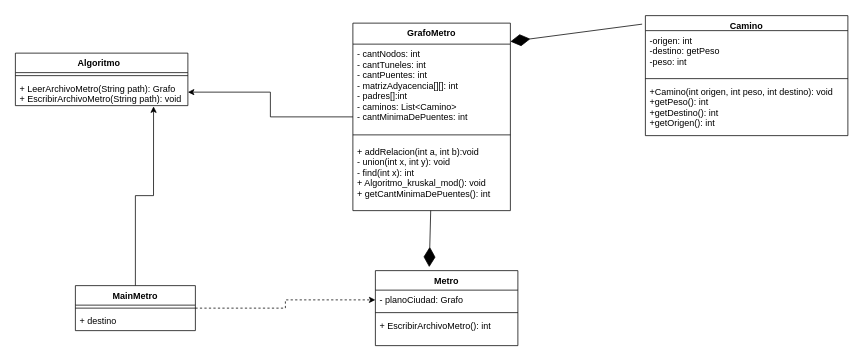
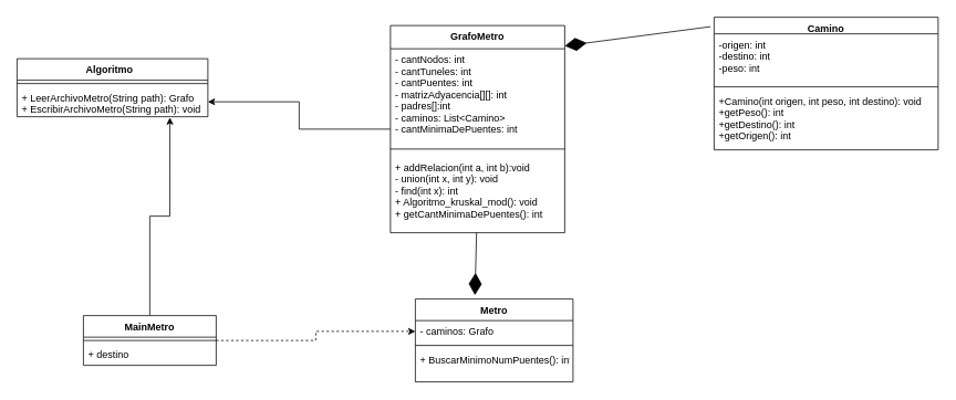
  <mxCell id="0" />
  <mxCell id="1" parent="0" />
  <mxCell id="2" value="Algoritmo  &#10;" style="swimlane;fontStyle=1;align=center;verticalAlign=top;childLayout=stackLayout;horizontal=1;startSize=26;horizontalStack=0;resizeParent=1;resizeParentMax=0;resizeLast=0;collapsible=1;marginBottom=0;" parent="1" vertex="1"><mxGeometry x="20" y="70" width="230" height="70" as="geometry" /></mxCell>
  <mxCell id="3" value="" style="line;strokeWidth=1;fillColor=none;align=left;verticalAlign=middle;spacingTop=-1;spacingLeft=3;spacingRight=3;rotatable=0;labelPosition=right;points=[];portConstraint=eastwest;" parent="2" vertex="1"><mxGeometry y="26" width="230" height="8" as="geometry" /></mxCell>
  <mxCell id="4" value="+ LeerArchivoMetro(String path): Grafo&#10;+ EscribirArchivoMetro(String path): void" style="text;strokeColor=none;fillColor=none;align=left;verticalAlign=top;spacingLeft=4;spacingRight=4;overflow=hidden;rotatable=0;points=[[0,0.5],[1,0.5]];portConstraint=eastwest;" parent="2" vertex="1"><mxGeometry y="34" width="230" height="36" as="geometry" /></mxCell>
  <mxCell id="5" style="edgeStyle=orthogonalEdgeStyle;rounded=0;orthogonalLoop=1;jettySize=auto;html=1;entryX=1;entryY=0.5;entryDx=0;entryDy=0;" edge="1" parent="1" source="6" target="4"><mxGeometry relative="1" as="geometry" /></mxCell>
  <mxCell id="6" value="GrafoMetro" style="swimlane;fontStyle=1;align=center;verticalAlign=top;childLayout=stackLayout;horizontal=1;startSize=28;horizontalStack=0;resizeParent=1;resizeParentMax=0;resizeLast=0;collapsible=1;marginBottom=0;" parent="1" vertex="1"><mxGeometry x="470" y="30" width="210" height="250" as="geometry" /></mxCell>
  <mxCell id="7" value="- cantNodos: int&#10;- cantTuneles: int&#10;- cantPuentes: int&#10;- matrizAdyacencia[][]: int&#10;- padres[]:int&#10;- caminos: List&lt;Camino&gt;&#10;- cantMinimaDePuentes: int" style="text;strokeColor=none;fillColor=none;align=left;verticalAlign=top;spacingLeft=4;spacingRight=4;overflow=hidden;rotatable=0;points=[[0,0.5],[1,0.5]];portConstraint=eastwest;" parent="6" vertex="1"><mxGeometry y="28" width="210" height="112" as="geometry" /></mxCell>
  <mxCell id="8" value="        " style="line;strokeWidth=1;fillColor=none;align=left;verticalAlign=middle;spacingTop=-1;spacingLeft=3;spacingRight=3;rotatable=0;labelPosition=right;points=[];portConstraint=eastwest;" parent="6" vertex="1"><mxGeometry y="140" width="210" height="18" as="geometry" /></mxCell>
  <mxCell id="9" value="+ addRelacion(int a, int b):void&#10;- union(int x, int y): void&#10;- find(int x): int&#10;+ Algoritmo_kruskal_mod(): void&#10;+ getCantMinimaDePuentes(): int" style="text;strokeColor=none;fillColor=none;align=left;verticalAlign=top;spacingLeft=4;spacingRight=4;overflow=hidden;rotatable=0;points=[[0,0.5],[1,0.5]];portConstraint=eastwest;" parent="6" vertex="1"><mxGeometry y="158" width="210" height="92" as="geometry" /></mxCell>
  <mxCell id="10" value="Metro" style="swimlane;fontStyle=1;align=center;verticalAlign=top;childLayout=stackLayout;horizontal=1;startSize=26;horizontalStack=0;resizeParent=1;resizeParentMax=0;resizeLast=0;collapsible=1;marginBottom=0;" parent="1" vertex="1"><mxGeometry x="500" y="360" width="190" height="100" as="geometry" /></mxCell>
- <mxCell id="11" value="- planoCiudad: Grafo" style="text;strokeColor=none;fillColor=none;align=left;verticalAlign=top;spacingLeft=4;spacingRight=4;overflow=hidden;rotatable=0;points=[[0,0.5],[1,0.5]];portConstraint=eastwest;" parent="10" vertex="1"><mxGeometry y="26" width="190" height="26" as="geometry" /></mxCell>
+ <mxCell id="11" value="- caminos: Grafo" style="text;strokeColor=none;fillColor=none;align=left;verticalAlign=top;spacingLeft=4;spacingRight=4;overflow=hidden;rotatable=0;points=[[0,0.5],[1,0.5]];portConstraint=eastwest;" parent="10" vertex="1"><mxGeometry y="26" width="190" height="26" as="geometry" /></mxCell>
  <mxCell id="12" value="" style="line;strokeWidth=1;fillColor=none;align=left;verticalAlign=middle;spacingTop=-1;spacingLeft=3;spacingRight=3;rotatable=0;labelPosition=right;points=[];portConstraint=eastwest;" parent="10" vertex="1"><mxGeometry y="52" width="190" height="8" as="geometry" /></mxCell>
- <mxCell id="13" value="+ EscribirArchivoMetro(): int" style="text;strokeColor=none;fillColor=none;align=left;verticalAlign=top;spacingLeft=4;spacingRight=4;overflow=hidden;rotatable=0;points=[[0,0.5],[1,0.5]];portConstraint=eastwest;" parent="10" vertex="1"><mxGeometry y="60" width="190" height="40" as="geometry" /></mxCell>
+ <mxCell id="13" value="+ BuscarMinimoNumPuentes(): int" style="text;strokeColor=none;fillColor=none;align=left;verticalAlign=top;spacingLeft=4;spacingRight=4;overflow=hidden;rotatable=0;points=[[0,0.5],[1,0.5]];portConstraint=eastwest;" parent="10" vertex="1"><mxGeometry y="60" width="190" height="40" as="geometry" /></mxCell>
  <mxCell id="14" style="edgeStyle=orthogonalEdgeStyle;rounded=0;orthogonalLoop=1;jettySize=auto;html=1;entryX=0.801;entryY=1.028;entryDx=0;entryDy=0;entryPerimeter=0;" parent="1" source="16" target="4" edge="1"><mxGeometry relative="1" as="geometry" /></mxCell>
  <mxCell id="15" style="edgeStyle=orthogonalEdgeStyle;rounded=0;orthogonalLoop=1;jettySize=auto;html=1;entryX=0;entryY=0.5;entryDx=0;entryDy=0;dashed=1;" parent="1" source="16" target="11" edge="1"><mxGeometry relative="1" as="geometry" /></mxCell>
  <mxCell id="16" value="MainMetro" style="swimlane;fontStyle=1;align=center;verticalAlign=top;childLayout=stackLayout;horizontal=1;startSize=26;horizontalStack=0;resizeParent=1;resizeParentMax=0;resizeLast=0;collapsible=1;marginBottom=0;" parent="1" vertex="1"><mxGeometry x="100" y="380" width="160" height="60" as="geometry" /></mxCell>
  <mxCell id="17" value="" style="line;strokeWidth=1;fillColor=none;align=left;verticalAlign=middle;spacingTop=-1;spacingLeft=3;spacingRight=3;rotatable=0;labelPosition=right;points=[];portConstraint=eastwest;" parent="16" vertex="1"><mxGeometry y="26" width="160" height="8" as="geometry" /></mxCell>
  <mxCell id="18" value="+ destino" style="text;strokeColor=none;fillColor=none;align=left;verticalAlign=top;spacingLeft=4;spacingRight=4;overflow=hidden;rotatable=0;points=[[0,0.5],[1,0.5]];portConstraint=eastwest;" parent="16" vertex="1"><mxGeometry y="34" width="160" height="26" as="geometry" /></mxCell>
  <mxCell id="19" value="" style="endArrow=diamondThin;endFill=1;endSize=24;html=1;rounded=0;entryX=0.378;entryY=-0.047;entryDx=0;entryDy=0;entryPerimeter=0;" parent="1" source="9" target="10" edge="1"><mxGeometry width="160" relative="1" as="geometry"><mxPoint x="230" y="340" as="sourcePoint" /><mxPoint x="390" y="340" as="targetPoint" /></mxGeometry></mxCell>
  <mxCell id="20" value="Camino" style="swimlane;fontStyle=1;align=center;verticalAlign=top;childLayout=stackLayout;horizontal=1;startSize=20;horizontalStack=0;resizeParent=1;resizeParentMax=0;resizeLast=0;collapsible=1;marginBottom=0;" vertex="1" parent="1"><mxGeometry x="860" y="20" width="270" height="160" as="geometry" /></mxCell>
- <mxCell id="21" value="-origen: int&#10;-destino: getPeso&#10;-peso: int" style="text;strokeColor=none;fillColor=none;align=left;verticalAlign=top;spacingLeft=4;spacingRight=4;overflow=hidden;rotatable=0;points=[[0,0.5],[1,0.5]];portConstraint=eastwest;" vertex="1" parent="20"><mxGeometry y="20" width="270" height="60" as="geometry" /></mxCell>
+ <mxCell id="21" value="-origen: int&#10;-destino: int&#10;-peso: int" style="text;strokeColor=none;fillColor=none;align=left;verticalAlign=top;spacingLeft=4;spacingRight=4;overflow=hidden;rotatable=0;points=[[0,0.5],[1,0.5]];portConstraint=eastwest;" vertex="1" parent="20"><mxGeometry y="20" width="270" height="60" as="geometry" /></mxCell>
  <mxCell id="22" value="" style="line;strokeWidth=1;fillColor=none;align=left;verticalAlign=middle;spacingTop=-1;spacingLeft=3;spacingRight=3;rotatable=0;labelPosition=right;points=[];portConstraint=eastwest;" vertex="1" parent="20"><mxGeometry y="80" width="270" height="8" as="geometry" /></mxCell>
  <mxCell id="23" value="+Camino(int origen, int peso, int destino): void&#10;+getPeso(): int&#10;+getDestino(): int&#10;+getOrigen(): int" style="text;strokeColor=none;fillColor=none;align=left;verticalAlign=top;spacingLeft=4;spacingRight=4;overflow=hidden;rotatable=0;points=[[0,0.5],[1,0.5]];portConstraint=eastwest;" vertex="1" parent="20"><mxGeometry y="88" width="270" height="72" as="geometry" /></mxCell>
  <mxCell id="24" value="" style="endArrow=diamondThin;endFill=1;endSize=24;html=1;rounded=0;entryX=1;entryY=-0.031;entryDx=0;entryDy=0;entryPerimeter=0;exitX=-0.016;exitY=0.071;exitDx=0;exitDy=0;exitPerimeter=0;" edge="1" parent="1" source="20" target="7"><mxGeometry width="160" relative="1" as="geometry"><mxPoint x="436.642" y="312" as="sourcePoint" /><mxPoint x="441.82" y="359.3" as="targetPoint" /><Array as="points" /></mxGeometry></mxCell>
